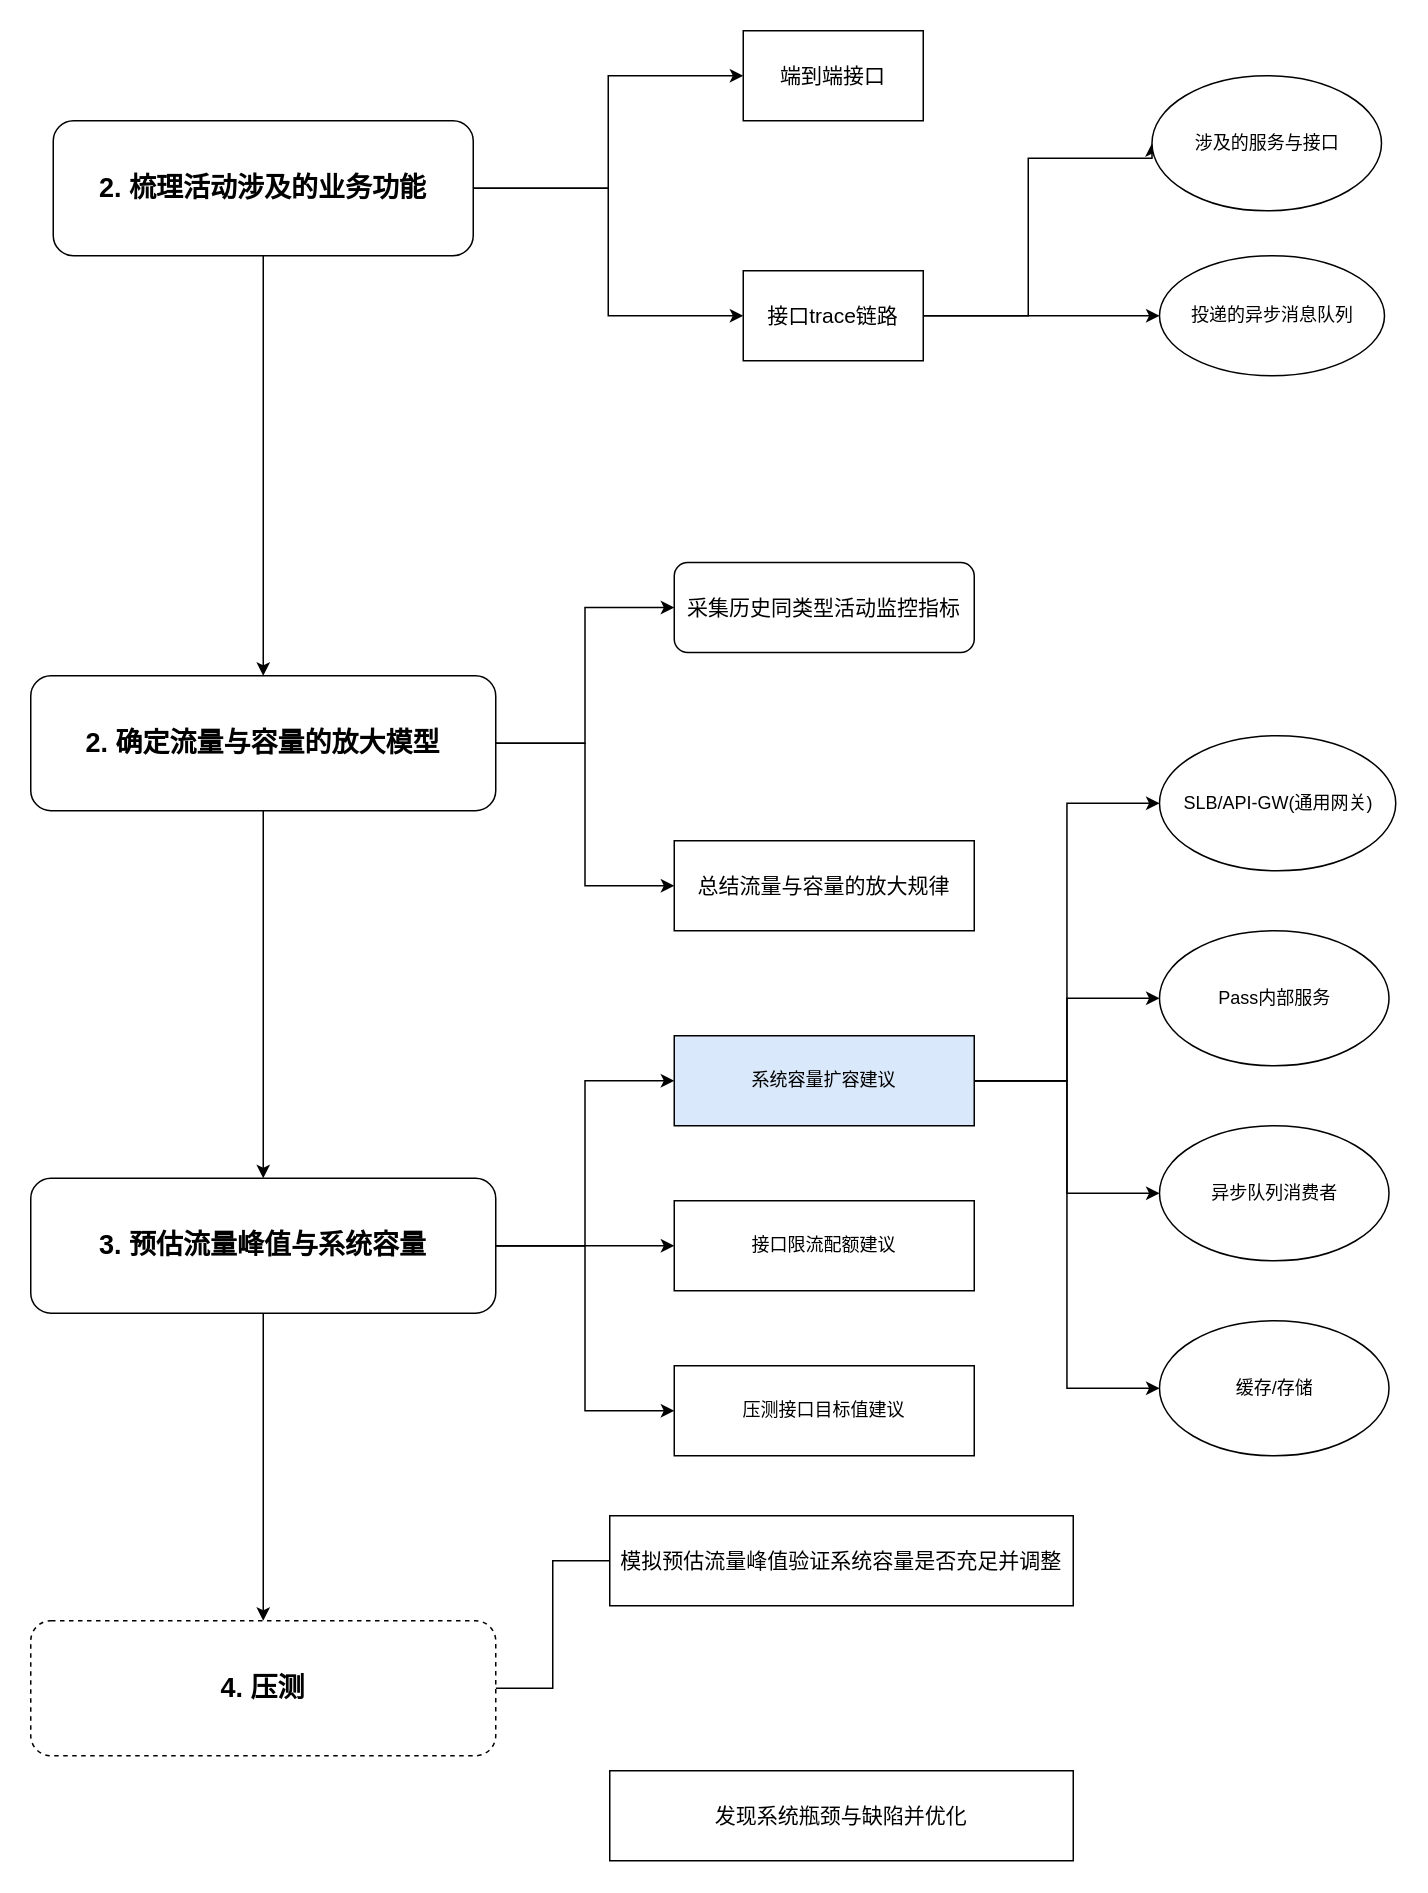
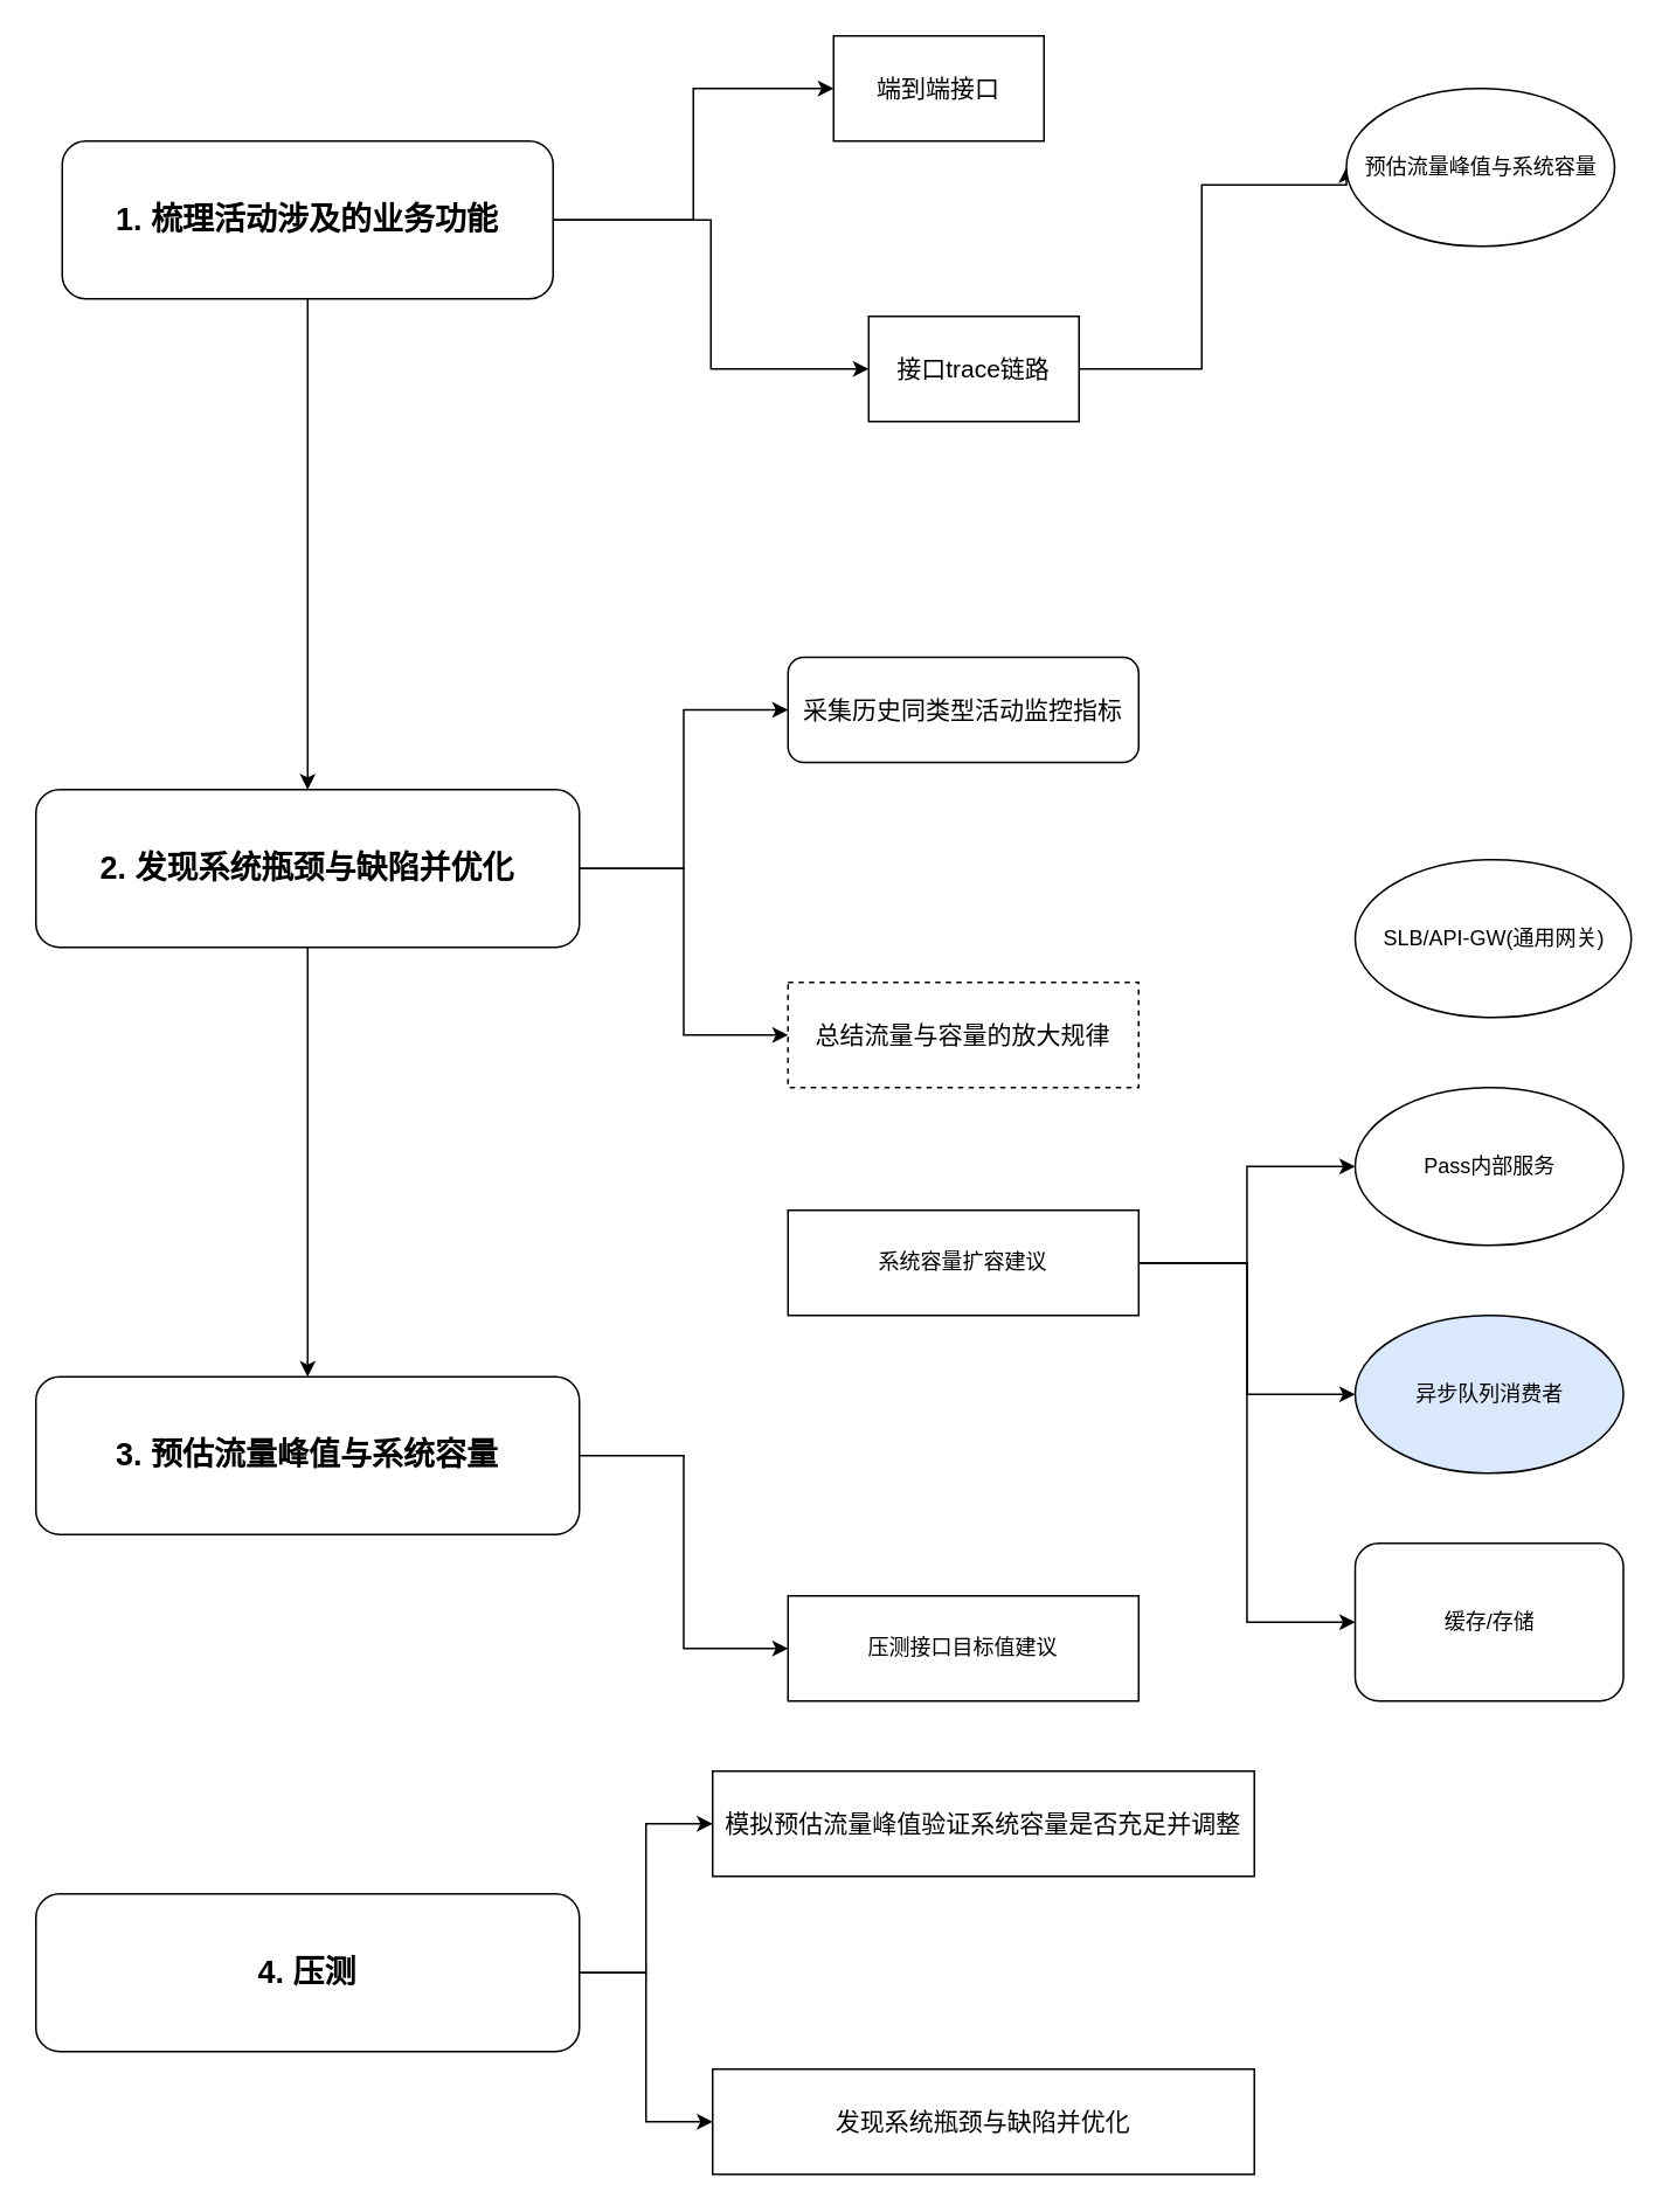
  <mxCell id="0" />
  <mxCell id="1" parent="0" />
  <mxCell id="2" style="edgeStyle=orthogonalEdgeStyle;rounded=0;orthogonalLoop=1;jettySize=auto;html=1;entryX=0;entryY=0.5;entryDx=0;entryDy=0;" edge="1" parent="1" source="5" target="6"><mxGeometry relative="1" as="geometry" /></mxCell>
  <mxCell id="3" style="edgeStyle=orthogonalEdgeStyle;rounded=0;orthogonalLoop=1;jettySize=auto;html=1;entryX=0;entryY=0.5;entryDx=0;entryDy=0;" edge="1" parent="1" source="5" target="9"><mxGeometry relative="1" as="geometry" /></mxCell>
  <mxCell id="4" style="edgeStyle=orthogonalEdgeStyle;rounded=0;orthogonalLoop=1;jettySize=auto;html=1;entryX=0.5;entryY=0;entryDx=0;entryDy=0;" edge="1" parent="1" source="5" target="15"><mxGeometry relative="1" as="geometry" /></mxCell>
- <mxCell id="5" value="&lt;font style=&quot;font-size: 18px;&quot;&gt;&lt;b&gt;2. 梳理活动涉及的业务功能&lt;/b&gt;&lt;/font&gt;" style="rounded=1;whiteSpace=wrap;html=1;" vertex="1" parent="1"><mxGeometry y="80" width="280" height="90" as="geometry" x="35" /></mxCell>
- <mxCell id="6" value="&lt;font style=&quot;font-size: 14px;&quot;&gt;端到端接口&lt;/font&gt;" style="rounded=0;whiteSpace=wrap;html=1;" vertex="1" parent="1"><mxGeometry x="495" y="20" width="120" height="60" as="geometry" /></mxCell>
- <mxCell id="7" style="edgeStyle=orthogonalEdgeStyle;rounded=0;orthogonalLoop=1;jettySize=auto;html=1;entryX=0;entryY=0.5;entryDx=0;entryDy=0;" edge="1" parent="1" source="9" target="11"><mxGeometry relative="1" as="geometry" /></mxCell>
+ <mxCell id="5" value="&lt;font style=&quot;font-size: 18px;&quot;&gt;&lt;b&gt;1. 梳理活动涉及的业务功能&lt;/b&gt;&lt;/font&gt;" style="rounded=1;whiteSpace=wrap;html=1;" vertex="1" parent="1"><mxGeometry y="80" width="280" height="90" as="geometry" x="35" /></mxCell>
+ <mxCell id="6" value="&lt;font style=&quot;font-size: 14px;&quot;&gt;端到端接口&lt;/font&gt;" style="rounded=0;whiteSpace=wrap;html=1;" vertex="1" parent="1"><mxGeometry x="475" y="20" width="120" height="60" as="geometry" /></mxCell>
  <mxCell id="8" style="edgeStyle=orthogonalEdgeStyle;rounded=0;orthogonalLoop=1;jettySize=auto;html=1;entryX=0;entryY=0.5;entryDx=0;entryDy=0;" edge="1" parent="1" source="9" target="10"><mxGeometry relative="1" as="geometry"><Array as="points"><mxPoint x="685" y="210" /><mxPoint x="685" y="105" /><mxPoint x="768" y="105" /></Array></mxGeometry></mxCell>
  <mxCell id="9" value="&lt;font style=&quot;font-size: 14px;&quot;&gt;接口trace链路&lt;/font&gt;" style="rounded=0;whiteSpace=wrap;html=1;" vertex="1" parent="1"><mxGeometry x="495" y="180" width="120" height="60" as="geometry" /></mxCell>
- <mxCell id="10" value="涉及的服务与接口" style="ellipse;whiteSpace=wrap;html=1;" vertex="1" parent="1"><mxGeometry x="767.5" y="50" width="153" height="90" as="geometry" /></mxCell>
- <mxCell id="11" value="投递的异步消息队列" style="ellipse;whiteSpace=wrap;html=1;" vertex="1" parent="1"><mxGeometry x="772.5" y="170" width="150" height="80" as="geometry" /></mxCell>
+ <mxCell id="10" value="预估流量峰值与系统容量" style="ellipse;whiteSpace=wrap;html=1;" vertex="1" parent="1"><mxGeometry x="767.5" y="50" width="153" height="90" as="geometry" /></mxCell>
  <mxCell id="12" style="edgeStyle=orthogonalEdgeStyle;rounded=0;orthogonalLoop=1;jettySize=auto;html=1;entryX=0;entryY=0.5;entryDx=0;entryDy=0;" edge="1" parent="1" source="15" target="21"><mxGeometry relative="1" as="geometry" /></mxCell>
  <mxCell id="13" style="edgeStyle=orthogonalEdgeStyle;rounded=0;orthogonalLoop=1;jettySize=auto;html=1;entryX=0;entryY=0.5;entryDx=0;entryDy=0;" edge="1" parent="1" source="15" target="22"><mxGeometry relative="1" as="geometry" /></mxCell>
  <mxCell id="14" style="edgeStyle=orthogonalEdgeStyle;rounded=0;orthogonalLoop=1;jettySize=auto;html=1;entryX=0.5;entryY=0;entryDx=0;entryDy=0;" edge="1" parent="1" source="15" target="20"><mxGeometry relative="1" as="geometry" /></mxCell>
- <mxCell id="15" value="&lt;span style=&quot;font-size: 18px;&quot;&gt;&lt;b&gt;2. 确定流量与容量的放大模型&lt;/b&gt;&lt;/span&gt;" style="rounded=1;whiteSpace=wrap;html=1;" vertex="1" parent="1"><mxGeometry x="20" y="450" width="310" height="90" as="geometry" /></mxCell>
- <mxCell id="16" style="edgeStyle=orthogonalEdgeStyle;rounded=0;orthogonalLoop=1;jettySize=auto;html=1;entryX=0;entryY=0.5;entryDx=0;entryDy=0;" edge="1" parent="1" source="20" target="27"><mxGeometry relative="1" as="geometry" /></mxCell>
- <mxCell id="17" style="edgeStyle=orthogonalEdgeStyle;rounded=0;orthogonalLoop=1;jettySize=auto;html=1;entryX=0;entryY=0.5;entryDx=0;entryDy=0;" edge="1" parent="1" source="20" target="28"><mxGeometry relative="1" as="geometry" /></mxCell>
+ <mxCell id="15" value="&lt;span style=&quot;font-size: 18px;&quot;&gt;&lt;b&gt;2. 发现系统瓶颈与缺陷并优化&lt;/b&gt;&lt;/span&gt;" style="rounded=1;whiteSpace=wrap;html=1;" vertex="1" parent="1"><mxGeometry x="20" y="450" width="310" height="90" as="geometry" /></mxCell>
  <mxCell id="18" style="edgeStyle=orthogonalEdgeStyle;rounded=0;orthogonalLoop=1;jettySize=auto;html=1;entryX=0;entryY=0.5;entryDx=0;entryDy=0;" edge="1" parent="1" source="20" target="29"><mxGeometry relative="1" as="geometry" /></mxCell>
- <mxCell id="19" style="edgeStyle=orthogonalEdgeStyle;rounded=0;orthogonalLoop=1;jettySize=auto;html=1;entryX=0.5;entryY=0;entryDx=0;entryDy=0;" edge="1" parent="1" source="20" target="36"><mxGeometry relative="1" as="geometry" /></mxCell>
  <mxCell id="20" value="&lt;span style=&quot;font-size: 18px;&quot;&gt;&lt;b&gt;3. 预估流量峰值与系统容量&lt;/b&gt;&lt;/span&gt;" style="rounded=1;whiteSpace=wrap;html=1;" vertex="1" parent="1"><mxGeometry x="20" y="785" width="310" height="90" as="geometry" /></mxCell>
  <mxCell id="21" value="&lt;font style=&quot;font-size: 14px;&quot;&gt;采集历史同类型活动监控指标&lt;/font&gt;" style="whiteSpace=wrap;html=1;rounded=1;" vertex="1" parent="1"><mxGeometry x="449" y="374.5" width="200" height="60" as="geometry" /></mxCell>
- <mxCell id="22" value="&lt;font style=&quot;font-size: 14px;&quot;&gt;总结流量与容量的放大规律&lt;/font&gt;" style="rounded=0;whiteSpace=wrap;html=1;" vertex="1" parent="1"><mxGeometry x="449" y="560" width="200" height="60" as="geometry" /></mxCell>
- <mxCell id="23" style="edgeStyle=orthogonalEdgeStyle;rounded=0;orthogonalLoop=1;jettySize=auto;html=1;entryX=0;entryY=0.5;entryDx=0;entryDy=0;" edge="1" parent="1" source="27" target="30"><mxGeometry relative="1" as="geometry" /></mxCell>
+ <mxCell id="22" value="&lt;font style=&quot;font-size: 14px;&quot;&gt;总结流量与容量的放大规律&lt;/font&gt;" style="rounded=0;whiteSpace=wrap;html=1;dashed=1;" vertex="1" parent="1"><mxGeometry x="449" y="560" width="200" height="60" as="geometry" /></mxCell>
  <mxCell id="24" style="edgeStyle=orthogonalEdgeStyle;rounded=0;orthogonalLoop=1;jettySize=auto;html=1;exitX=1;exitY=0.5;exitDx=0;exitDy=0;entryX=0;entryY=0.5;entryDx=0;entryDy=0;" edge="1" parent="1" source="27" target="32"><mxGeometry relative="1" as="geometry" /></mxCell>
  <mxCell id="25" style="edgeStyle=orthogonalEdgeStyle;rounded=0;orthogonalLoop=1;jettySize=auto;html=1;entryX=0;entryY=0.5;entryDx=0;entryDy=0;" edge="1" parent="1" source="27" target="33"><mxGeometry relative="1" as="geometry" /></mxCell>
  <mxCell id="26" style="edgeStyle=orthogonalEdgeStyle;rounded=0;orthogonalLoop=1;jettySize=auto;html=1;entryX=0;entryY=0.5;entryDx=0;entryDy=0;" edge="1" parent="1" source="27" target="31"><mxGeometry relative="1" as="geometry" /></mxCell>
- <mxCell id="27" value="系统容量扩容建议" style="rounded=0;whiteSpace=wrap;html=1;fillColor=#dae8fc;" vertex="1" parent="1"><mxGeometry x="449" y="690" width="200" height="60" as="geometry" /></mxCell>
- <mxCell id="28" value="接口限流配额建议" style="rounded=0;whiteSpace=wrap;html=1;" vertex="1" parent="1"><mxGeometry x="449" y="800" width="200" height="60" as="geometry" /></mxCell>
+ <mxCell id="27" value="系统容量扩容建议" style="rounded=0;whiteSpace=wrap;html=1;" vertex="1" parent="1"><mxGeometry x="449" y="690" width="200" height="60" as="geometry" /></mxCell>
  <mxCell id="29" value="压测接口目标值建议" style="rounded=0;whiteSpace=wrap;html=1;" vertex="1" parent="1"><mxGeometry x="449" y="910" width="200" height="60" as="geometry" /></mxCell>
  <mxCell id="30" value="SLB/API-GW(通用网关)" style="ellipse;whiteSpace=wrap;html=1;" vertex="1" parent="1"><mxGeometry x="772.5" y="490" width="157.5" height="90" as="geometry" /></mxCell>
  <mxCell id="31" value="Pass内部服务" style="ellipse;whiteSpace=wrap;html=1;" vertex="1" parent="1"><mxGeometry x="772.5" y="620" width="153" height="90" as="geometry" /></mxCell>
- <mxCell id="32" value="缓存/存储" style="ellipse;whiteSpace=wrap;html=1;" vertex="1" parent="1"><mxGeometry x="772.5" y="880" width="153" height="90" as="geometry" /></mxCell>
- <mxCell id="33" value="异步队列消费者" style="ellipse;whiteSpace=wrap;html=1;" vertex="1" parent="1"><mxGeometry x="772.5" y="750" width="153" height="90" as="geometry" /></mxCell>
- <mxCell id="34" style="edgeStyle=orthogonalEdgeStyle;rounded=0;orthogonalLoop=1;jettySize=auto;html=1;entryX=0;entryY=0.5;entryDx=0;entryDy=0;endArrow=none;" edge="1" parent="1" source="36" target="37"><mxGeometry relative="1" as="geometry" /></mxCell>
- <mxCell id="36" value="&lt;span style=&quot;font-size: 18px;&quot;&gt;&lt;b&gt;4. 压测&lt;/b&gt;&lt;/span&gt;" style="rounded=1;whiteSpace=wrap;html=1;dashed=1;" vertex="1" parent="1"><mxGeometry x="20" y="1080" width="310" height="90" as="geometry" /></mxCell>
+ <mxCell id="32" value="缓存/存储" style="whiteSpace=wrap;html=1;rounded=1;" vertex="1" parent="1"><mxGeometry x="772.5" y="880" width="153" height="90" as="geometry" /></mxCell>
+ <mxCell id="33" value="异步队列消费者" style="ellipse;whiteSpace=wrap;html=1;fillColor=#dae8fc;" vertex="1" parent="1"><mxGeometry x="772.5" y="750" width="153" height="90" as="geometry" /></mxCell>
+ <mxCell id="34" style="edgeStyle=orthogonalEdgeStyle;rounded=0;orthogonalLoop=1;jettySize=auto;html=1;entryX=0;entryY=0.5;entryDx=0;entryDy=0;" edge="1" parent="1" source="36" target="37"><mxGeometry relative="1" as="geometry" /></mxCell>
+ <mxCell id="35" style="edgeStyle=orthogonalEdgeStyle;rounded=0;orthogonalLoop=1;jettySize=auto;html=1;exitX=1;exitY=0.5;exitDx=0;exitDy=0;entryX=0;entryY=0.5;entryDx=0;entryDy=0;" edge="1" parent="1" source="36" target="38"><mxGeometry relative="1" as="geometry" /></mxCell>
+ <mxCell id="36" value="&lt;span style=&quot;font-size: 18px;&quot;&gt;&lt;b&gt;4. 压测&lt;/b&gt;&lt;/span&gt;" style="rounded=1;whiteSpace=wrap;html=1;" vertex="1" parent="1"><mxGeometry x="20" y="1080" width="310" height="90" as="geometry" /></mxCell>
  <mxCell id="37" value="&lt;font style=&quot;font-size: 14px;&quot;&gt;模拟预估流量峰值验证系统容量是否充足并调整&lt;/font&gt;" style="rounded=0;whiteSpace=wrap;html=1;" vertex="1" parent="1"><mxGeometry x="406" y="1010" width="309" height="60" as="geometry" /></mxCell>
  <mxCell id="38" value="&lt;font style=&quot;font-size: 14px;&quot;&gt;发现系统瓶颈与缺陷并优化&lt;/font&gt;" style="rounded=0;whiteSpace=wrap;html=1;" vertex="1" parent="1"><mxGeometry x="406" y="1180" width="309" height="60" as="geometry" /></mxCell>
